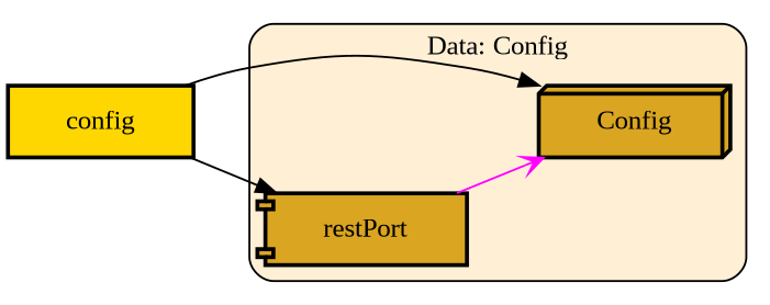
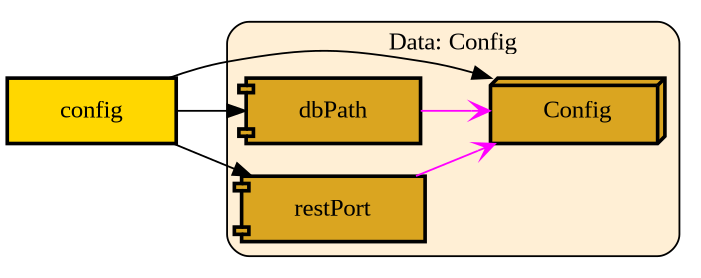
  digraph {
    rankdir=LR
    fontname="Liberation Serif"
    node [fillcolor=goldenrod margin="0.4,0.1" shape=component style="filled,bold" fontname="Liberation Serif"]
    edge [color=black penwidth=1 fontname="Liberation Serif"]
    n1 [label=Config shape=box3d]
+   n2 [label=dbPath]
    n3 [label=restPort]
    n4 [fillcolor=gold label=config shape=box]
    subgraph cluster_1 {
      fillcolor=papayawhip
      label="Data: Config"
      style="filled,rounded"
      n1
+     n2
      n3
    }
+   n2 -> n1 [arrowhead=vee arrowtail=odot color=magenta]
    n3 -> n1 [arrowhead=vee arrowtail=odot color=magenta]
    n4 -> n1
+   n4 -> n2
    n4 -> n3
  }
